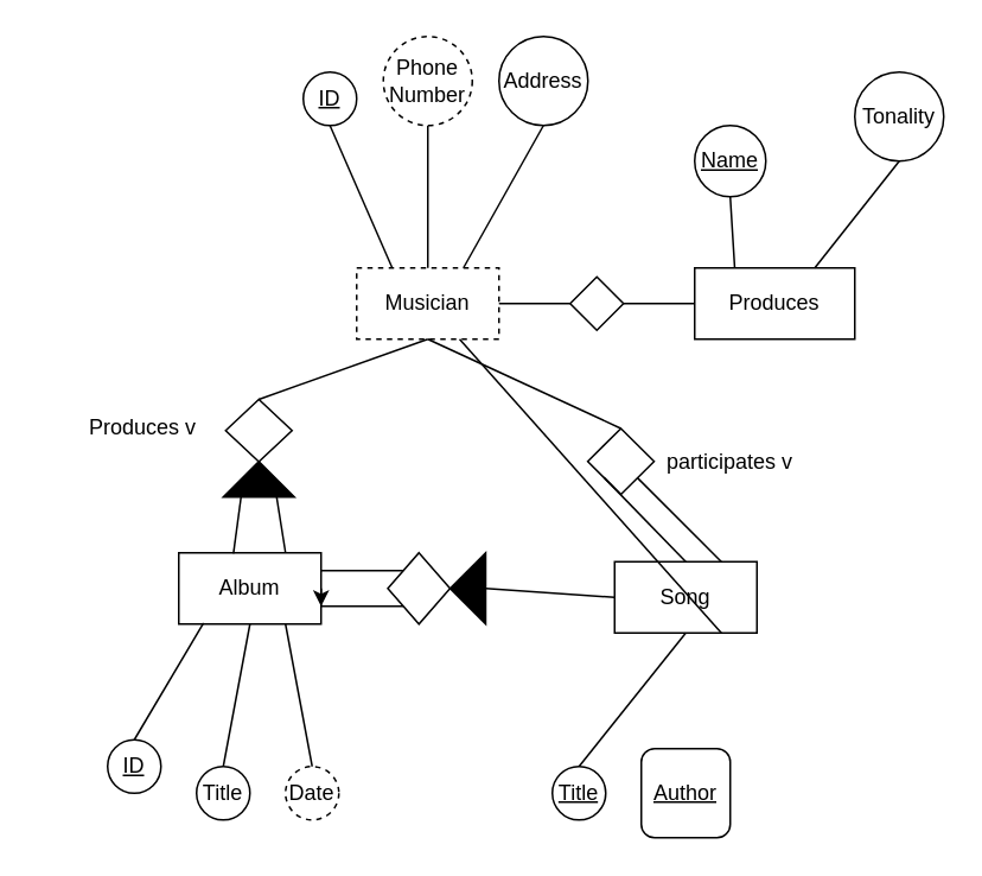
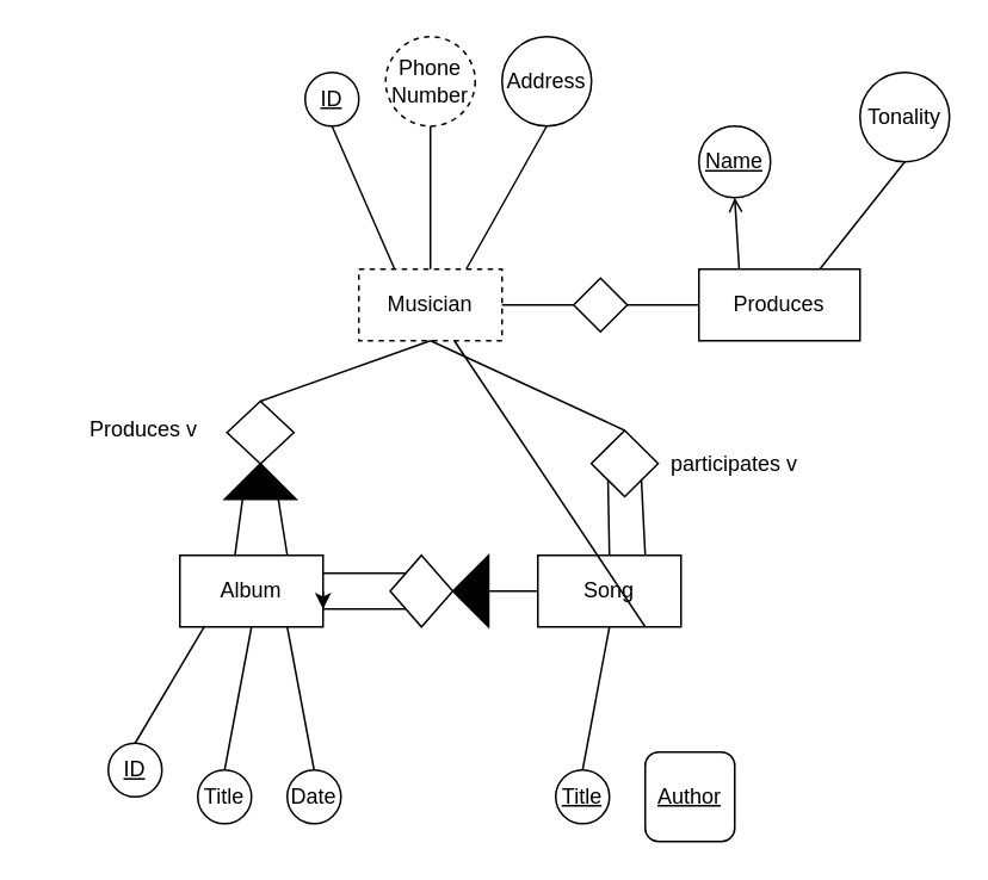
  <mxCell id="0" />
  <mxCell id="1" parent="0" />
  <mxCell id="2" value="Musician" style="rounded=0;whiteSpace=wrap;html=1;dashed=1;" vertex="1" parent="1"><mxGeometry x="200" y="150" width="80" height="40" as="geometry" /></mxCell>
  <mxCell id="3" value="&lt;u&gt;ID&lt;/u&gt;" style="ellipse;whiteSpace=wrap;html=1;aspect=fixed;" vertex="1" parent="1"><mxGeometry x="170" y="40" width="30" height="30" as="geometry" /></mxCell>
  <mxCell id="4" value="" style="endArrow=none;html=1;rounded=0;entryX=0.5;entryY=1;entryDx=0;entryDy=0;exitX=0.25;exitY=0;exitDx=0;exitDy=0;" edge="1" parent="1" source="2" target="3"><mxGeometry width="50" height="50" relative="1" as="geometry"><mxPoint x="460" y="270" as="sourcePoint" /><mxPoint x="510" y="220" as="targetPoint" /></mxGeometry></mxCell>
  <mxCell id="5" value="Produces" style="rounded=0;whiteSpace=wrap;html=1;" vertex="1" parent="1"><mxGeometry x="390" y="150" width="90" height="40" as="geometry" /></mxCell>
  <mxCell id="6" value="" style="rhombus;whiteSpace=wrap;html=1;" vertex="1" parent="1"><mxGeometry x="320" y="155" width="30" height="30" as="geometry" /></mxCell>
  <mxCell id="7" value="" style="endArrow=none;html=1;rounded=0;entryX=1;entryY=0.5;entryDx=0;entryDy=0;exitX=0;exitY=0.5;exitDx=0;exitDy=0;" edge="1" parent="1" source="5" target="6"><mxGeometry width="50" height="50" relative="1" as="geometry"><mxPoint x="460" y="270" as="sourcePoint" /><mxPoint x="510" y="220" as="targetPoint" /></mxGeometry></mxCell>
  <mxCell id="8" value="" style="endArrow=none;html=1;rounded=0;entryX=0;entryY=0.5;entryDx=0;entryDy=0;exitX=1;exitY=0.5;exitDx=0;exitDy=0;" edge="1" parent="1" source="2" target="6"><mxGeometry width="50" height="50" relative="1" as="geometry"><mxPoint x="460" y="270" as="sourcePoint" /><mxPoint x="510" y="220" as="targetPoint" /></mxGeometry></mxCell>
  <mxCell id="9" value="Phone Number" style="ellipse;whiteSpace=wrap;html=1;aspect=fixed;dashed=1;" vertex="1" parent="1"><mxGeometry x="215" y="20" width="50" height="50" as="geometry" /></mxCell>
  <mxCell id="10" value="Address" style="ellipse;whiteSpace=wrap;html=1;aspect=fixed;" vertex="1" parent="1"><mxGeometry x="280" y="20" width="50" height="50" as="geometry" /></mxCell>
  <mxCell id="11" value="" style="endArrow=none;html=1;rounded=0;entryX=0.5;entryY=1;entryDx=0;entryDy=0;exitX=0.5;exitY=0;exitDx=0;exitDy=0;" edge="1" parent="1" source="2" target="9"><mxGeometry width="50" height="50" relative="1" as="geometry"><mxPoint x="460" y="260" as="sourcePoint" /><mxPoint x="510" y="210" as="targetPoint" /></mxGeometry></mxCell>
  <mxCell id="12" value="" style="endArrow=none;html=1;rounded=0;entryX=0.5;entryY=1;entryDx=0;entryDy=0;exitX=0.75;exitY=0;exitDx=0;exitDy=0;" edge="1" parent="1" source="2" target="10"><mxGeometry width="50" height="50" relative="1" as="geometry"><mxPoint x="460" y="260" as="sourcePoint" /><mxPoint x="510" y="210" as="targetPoint" /></mxGeometry></mxCell>
  <mxCell id="13" value="&lt;u&gt;Name&lt;/u&gt;" style="ellipse;whiteSpace=wrap;html=1;aspect=fixed;" vertex="1" parent="1"><mxGeometry x="390" y="70" width="40" height="40" as="geometry" /></mxCell>
- <mxCell id="14" value="" style="endArrow=none;html=1;rounded=0;entryX=0.5;entryY=1;entryDx=0;entryDy=0;exitX=0.25;exitY=0;exitDx=0;exitDy=0;" edge="1" parent="1" source="5" target="13"><mxGeometry width="50" height="50" relative="1" as="geometry"><mxPoint x="460" y="260" as="sourcePoint" /><mxPoint x="510" y="210" as="targetPoint" /></mxGeometry></mxCell>
+ <mxCell id="14" value="" style="endArrow=open;html=1;rounded=0;entryX=0.5;entryY=1;entryDx=0;entryDy=0;exitX=0.25;exitY=0;exitDx=0;exitDy=0;" edge="1" parent="1" source="5" target="13"><mxGeometry width="50" height="50" relative="1" as="geometry"><mxPoint x="460" y="260" as="sourcePoint" /><mxPoint x="510" y="210" as="targetPoint" /></mxGeometry></mxCell>
  <mxCell id="15" value="Tonality" style="ellipse;whiteSpace=wrap;html=1;aspect=fixed;" vertex="1" parent="1"><mxGeometry x="480" y="40" width="50" height="50" as="geometry" /></mxCell>
  <mxCell id="16" value="" style="endArrow=none;html=1;rounded=0;entryX=0.5;entryY=1;entryDx=0;entryDy=0;exitX=0.75;exitY=0;exitDx=0;exitDy=0;" edge="1" parent="1" source="5" target="15"><mxGeometry width="50" height="50" relative="1" as="geometry"><mxPoint x="460" y="260" as="sourcePoint" /><mxPoint x="510" y="210" as="targetPoint" /></mxGeometry></mxCell>
  <mxCell id="17" value="Album" style="rounded=0;whiteSpace=wrap;html=1;" vertex="1" parent="1"><mxGeometry x="100" y="310" width="80" height="40" as="geometry" /></mxCell>
  <mxCell id="18" value="&lt;u&gt;ID&lt;/u&gt;" style="ellipse;whiteSpace=wrap;html=1;aspect=fixed;" vertex="1" parent="1"><mxGeometry x="60" y="415" width="30" height="30" as="geometry" /></mxCell>
  <mxCell id="19" value="" style="endArrow=none;html=1;rounded=0;entryX=0.5;entryY=0;entryDx=0;entryDy=0;exitX=0.174;exitY=0.985;exitDx=0;exitDy=0;exitPerimeter=0;" edge="1" parent="1" source="17" target="18"><mxGeometry width="50" height="50" relative="1" as="geometry"><mxPoint x="360" y="430" as="sourcePoint" /><mxPoint x="410" y="380" as="targetPoint" /></mxGeometry></mxCell>
  <mxCell id="20" value="Title" style="ellipse;whiteSpace=wrap;html=1;aspect=fixed;" vertex="1" parent="1"><mxGeometry x="110" y="430" width="30" height="30" as="geometry" /></mxCell>
- <mxCell id="21" value="Date" style="ellipse;whiteSpace=wrap;html=1;aspect=fixed;dashed=1;" vertex="1" parent="1"><mxGeometry x="160" y="430" width="30" height="30" as="geometry" /></mxCell>
+ <mxCell id="21" value="Date" style="ellipse;whiteSpace=wrap;html=1;aspect=fixed;" vertex="1" parent="1"><mxGeometry x="160" y="430" width="30" height="30" as="geometry" /></mxCell>
  <mxCell id="22" value="" style="endArrow=none;html=1;rounded=0;entryX=0.5;entryY=0;entryDx=0;entryDy=0;exitX=0.5;exitY=1;exitDx=0;exitDy=0;" edge="1" parent="1" source="17" target="20"><mxGeometry width="50" height="50" relative="1" as="geometry"><mxPoint x="140" y="350" as="sourcePoint" /><mxPoint x="135" y="430" as="targetPoint" /></mxGeometry></mxCell>
  <mxCell id="23" value="" style="endArrow=none;html=1;rounded=0;entryX=0.5;entryY=0;entryDx=0;entryDy=0;exitX=0.75;exitY=1;exitDx=0;exitDy=0;" edge="1" parent="1" source="17" target="21"><mxGeometry width="50" height="50" relative="1" as="geometry"><mxPoint x="230" y="350" as="sourcePoint" /><mxPoint x="410" y="370" as="targetPoint" /></mxGeometry></mxCell>
- <mxCell id="24" value="Song" style="rounded=0;whiteSpace=wrap;html=1;" vertex="1" parent="1"><mxGeometry x="345" y="315" width="80" height="40" as="geometry" /></mxCell>
+ <mxCell id="24" value="Song" style="rounded=0;whiteSpace=wrap;html=1;" vertex="1" parent="1"><mxGeometry x="300" y="310" width="80" height="40" as="geometry" /></mxCell>
  <mxCell id="25" value="&lt;u&gt;Title&lt;/u&gt;" style="ellipse;whiteSpace=wrap;html=1;aspect=fixed;" vertex="1" parent="1"><mxGeometry x="310" y="430" width="30" height="30" as="geometry" /></mxCell>
  <mxCell id="26" value="&lt;u&gt;Author&lt;/u&gt;" style="whiteSpace=wrap;html=1;aspect=fixed;rounded=1;" vertex="1" parent="1"><mxGeometry x="360" y="420" width="50" height="50" as="geometry" /></mxCell>
  <mxCell id="27" value="" style="endArrow=none;html=1;rounded=0;entryX=0.5;entryY=0;entryDx=0;entryDy=0;exitX=0.5;exitY=1;exitDx=0;exitDy=0;" edge="1" parent="1" source="24" target="25"><mxGeometry width="50" height="50" relative="1" as="geometry"><mxPoint x="340" y="350" as="sourcePoint" /><mxPoint x="335" y="430" as="targetPoint" /></mxGeometry></mxCell>
  <mxCell id="28" value="" style="endArrow=none;html=1;rounded=0;exitX=0.75;exitY=1;exitDx=0;exitDy=0;" edge="1" parent="1" source="24" target="2"><mxGeometry width="50" height="50" relative="1" as="geometry"><mxPoint x="430" y="350" as="sourcePoint" /><mxPoint x="610" y="370" as="targetPoint" /></mxGeometry></mxCell>
  <mxCell id="29" value="" style="endArrow=none;html=1;rounded=0;entryX=0;entryY=1;entryDx=0;entryDy=0;exitX=1;exitY=0.75;exitDx=0;exitDy=0;" edge="1" parent="1" source="17" target="30"><mxGeometry width="50" height="50" relative="1" as="geometry"><mxPoint x="180" y="340" as="sourcePoint" /><mxPoint x="410" y="220" as="targetPoint" /></mxGeometry></mxCell>
  <mxCell id="30" value="" style="rhombus;whiteSpace=wrap;html=1;" vertex="1" parent="1"><mxGeometry x="217.5" y="310" width="35" height="40" as="geometry" /></mxCell>
  <mxCell id="31" value="" style="endArrow=none;html=1;rounded=0;entryX=0;entryY=0.5;entryDx=0;entryDy=0;exitX=0;exitY=0.5;exitDx=0;exitDy=0;" edge="1" parent="1" source="24" target="34"><mxGeometry width="50" height="50" relative="1" as="geometry"><mxPoint x="280" y="380" as="sourcePoint" /><mxPoint x="253" y="330" as="targetPoint" /></mxGeometry></mxCell>
  <mxCell id="32" value="" style="endArrow=none;html=1;rounded=0;exitX=1;exitY=0.25;exitDx=0;exitDy=0;entryX=0;entryY=0;entryDx=0;entryDy=0;" edge="1" parent="1" source="17" target="30"><mxGeometry width="50" height="50" relative="1" as="geometry"><mxPoint x="360" y="270" as="sourcePoint" /><mxPoint x="410" y="220" as="targetPoint" /></mxGeometry></mxCell>
  <mxCell id="33" style="edgeStyle=orthogonalEdgeStyle;rounded=0;orthogonalLoop=1;jettySize=auto;html=1;exitX=1;exitY=0.5;exitDx=0;exitDy=0;entryX=1;entryY=0.75;entryDx=0;entryDy=0;" edge="1" parent="1" source="17" target="17"><mxGeometry relative="1" as="geometry" /></mxCell>
  <mxCell id="34" value="" style="triangle;whiteSpace=wrap;html=1;rotation=-180;fillColor=#000000;" vertex="1" parent="1"><mxGeometry x="252.5" y="310" width="20" height="40" as="geometry" /></mxCell>
  <mxCell id="35" value="" style="rhombus;whiteSpace=wrap;html=1;rotation=-90;" vertex="1" parent="1"><mxGeometry x="127.5" y="222.67" width="35" height="37.33" as="geometry" /></mxCell>
  <mxCell id="36" value="" style="endArrow=none;html=1;rounded=0;exitX=1;exitY=0.5;exitDx=0;exitDy=0;entryX=0.5;entryY=1;entryDx=0;entryDy=0;" edge="1" parent="1" source="35" target="2"><mxGeometry width="50" height="50" relative="1" as="geometry"><mxPoint x="350" y="270" as="sourcePoint" /><mxPoint x="400" y="220" as="targetPoint" /></mxGeometry></mxCell>
  <mxCell id="37" value="" style="rhombus;whiteSpace=wrap;html=1;rotation=90;" vertex="1" parent="1"><mxGeometry x="330" y="240" width="37.07" height="37.33" as="geometry" /></mxCell>
  <mxCell id="38" value="" style="endArrow=none;html=1;rounded=0;entryX=0;entryY=0.5;entryDx=0;entryDy=0;exitX=0.5;exitY=1;exitDx=0;exitDy=0;" edge="1" parent="1" target="37" source="2"><mxGeometry width="50" height="50" relative="1" as="geometry"><mxPoint x="250" y="225" as="sourcePoint" /><mxPoint x="480" y="275" as="targetPoint" /></mxGeometry></mxCell>
  <mxCell id="39" value="" style="endArrow=none;html=1;rounded=0;exitX=1;exitY=1;exitDx=0;exitDy=0;entryX=0.5;entryY=0;entryDx=0;entryDy=0;" edge="1" parent="1" source="37" target="24"><mxGeometry width="50" height="50" relative="1" as="geometry"><mxPoint x="350" y="270" as="sourcePoint" /><mxPoint x="400" y="220" as="targetPoint" /></mxGeometry></mxCell>
  <mxCell id="40" value="Produces v" style="rounded=0;whiteSpace=wrap;html=1;fillColor=none;strokeColor=none;" vertex="1" parent="1"><mxGeometry x="20" y="210" width="120" height="60" as="geometry" /></mxCell>
  <mxCell id="41" value="participates v" style="rounded=0;whiteSpace=wrap;html=1;fillColor=none;strokeColor=none;" vertex="1" parent="1"><mxGeometry x="350" y="228.66" width="120" height="60" as="geometry" /></mxCell>
  <mxCell id="42" value="" style="endArrow=none;html=1;rounded=0;entryX=0;entryY=0.25;entryDx=0;entryDy=0;exitX=0.384;exitY=0.01;exitDx=0;exitDy=0;exitPerimeter=0;" edge="1" parent="1" target="44" source="17"><mxGeometry width="50" height="50" relative="1" as="geometry"><mxPoint x="90" y="280" as="sourcePoint" /><mxPoint x="43" y="270" as="targetPoint" /></mxGeometry></mxCell>
  <mxCell id="43" value="" style="endArrow=none;html=1;rounded=0;exitX=0;exitY=0.75;exitDx=0;exitDy=0;entryX=0.75;entryY=0;entryDx=0;entryDy=0;" edge="1" parent="1" source="44" target="17"><mxGeometry width="50" height="50" relative="1" as="geometry"><mxPoint x="150" y="210" as="sourcePoint" /><mxPoint x="90" y="260" as="targetPoint" /></mxGeometry></mxCell>
  <mxCell id="44" value="" style="triangle;whiteSpace=wrap;html=1;rotation=-90;fillColor=#000000;" vertex="1" parent="1"><mxGeometry x="135" y="248.66" width="20" height="40" as="geometry" /></mxCell>
  <mxCell id="45" value="" style="endArrow=none;html=1;rounded=0;entryX=0.75;entryY=0;entryDx=0;entryDy=0;exitX=1;exitY=0;exitDx=0;exitDy=0;" edge="1" parent="1" source="37" target="24"><mxGeometry width="50" height="50" relative="1" as="geometry"><mxPoint x="350" y="260" as="sourcePoint" /><mxPoint x="400" y="210" as="targetPoint" /></mxGeometry></mxCell>
